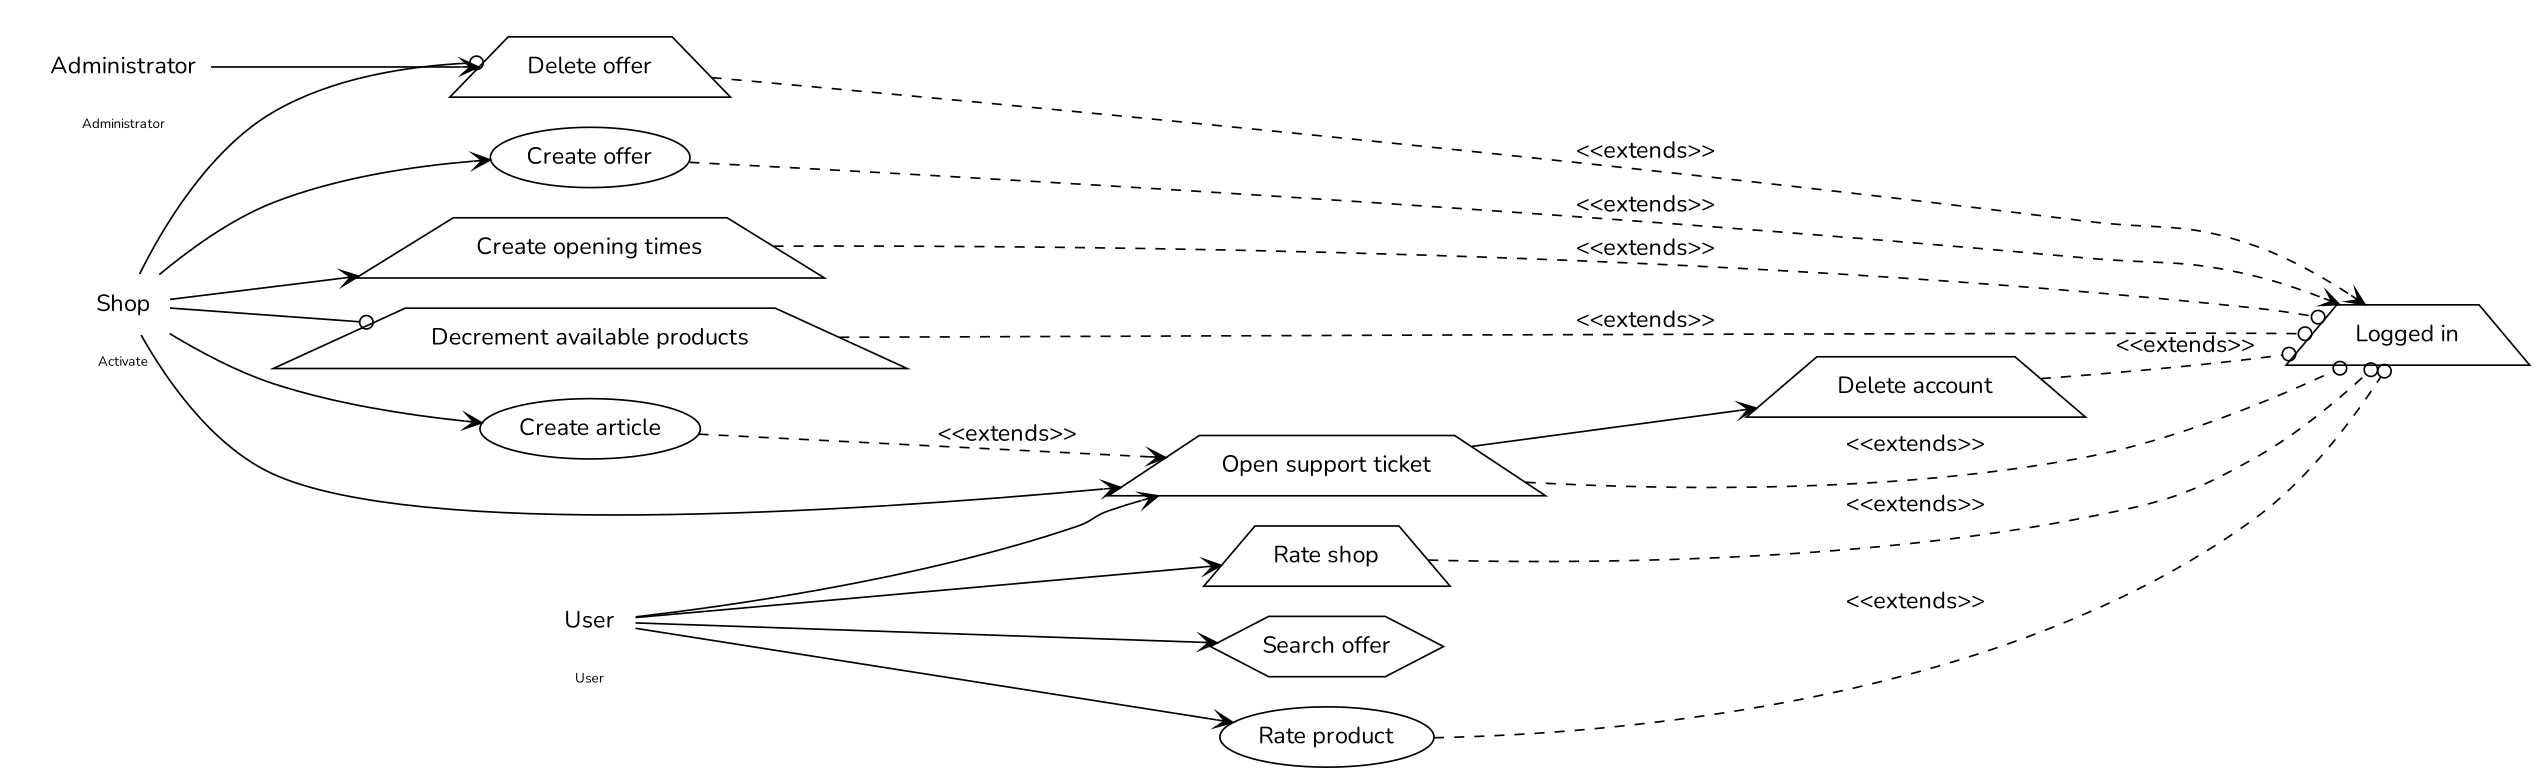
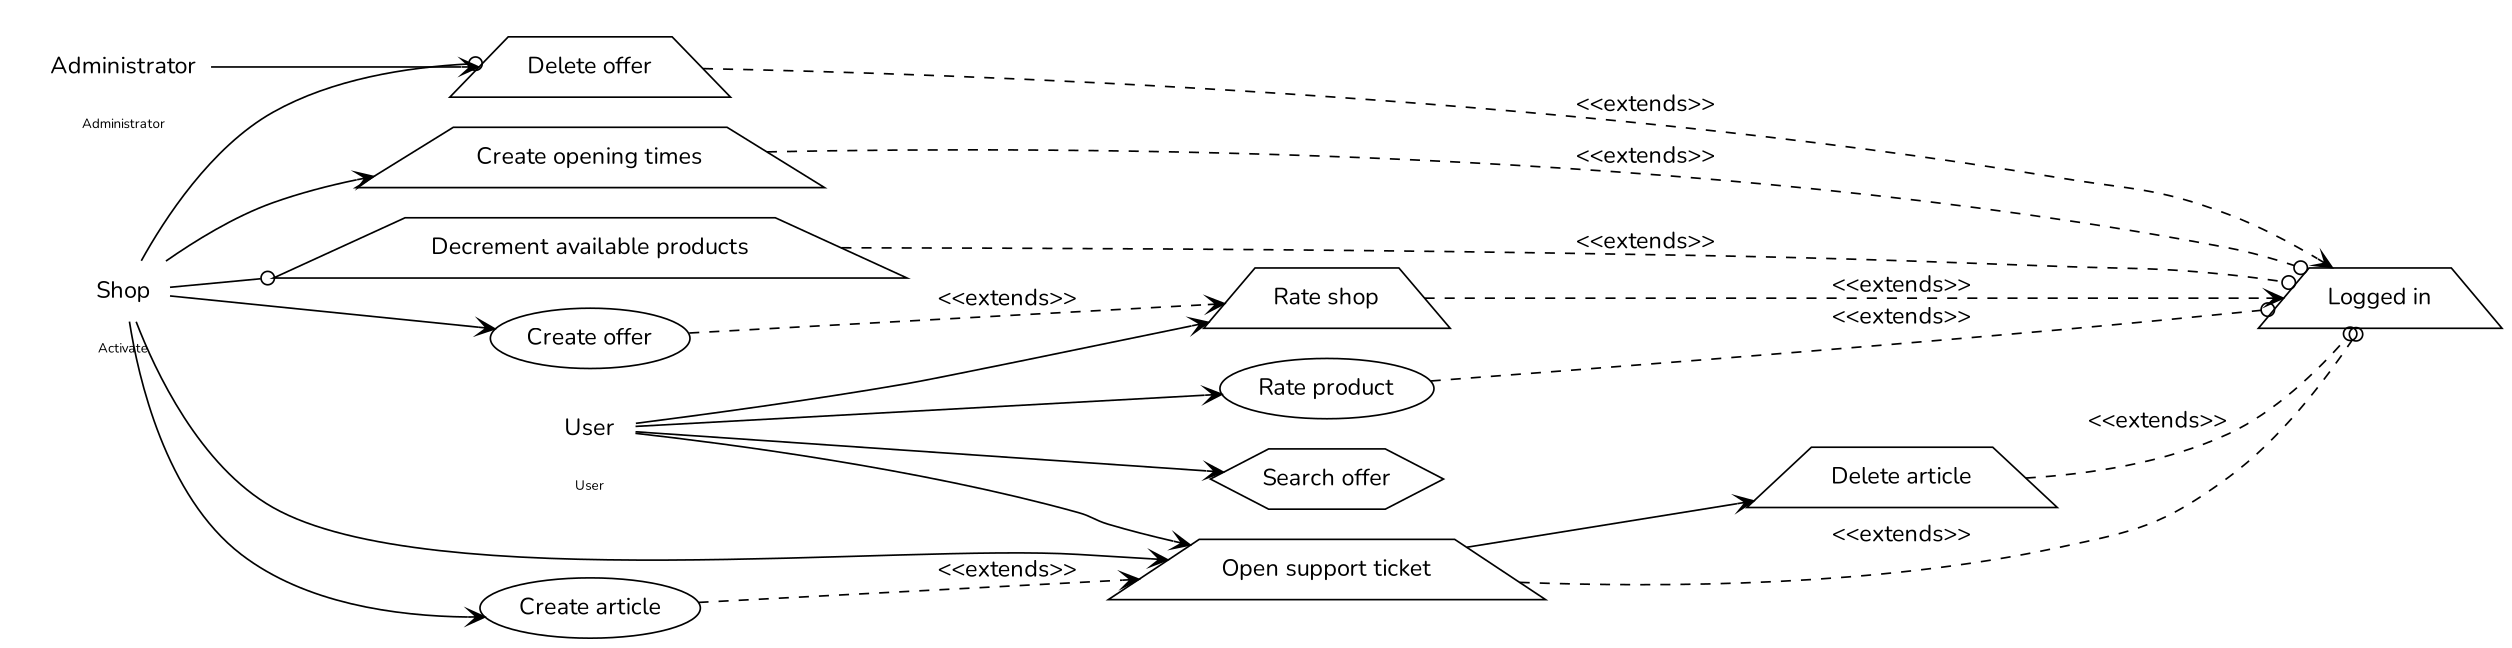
  digraph {
    fontname=Nunito
    fontsize=8
    labelloc=b
    peripheries=0
    rankdir=LR
    node [fontname=Nunito shape=trapezium style=solid]
    edge [arrowhead=vee fontname=Nunito]
    Administrator [peripheries=0 shape=plaintext style=""]
    User [peripheries=0 shape=plaintext style=""]
    Shop [peripheries=0 shape=plaintext style=""]
    n4 [label="Delete offer"]
    n5 [label="Open support ticket"]
    n6 [label="Rate product" shape=ellipse]
    n7 [label="Rate shop"]
    n8 [label="Search offer" shape=hexagon]
    n9 [label="Create article" shape=ellipse]
    n10 [label="Create offer" shape=ellipse]
    n11 [label="Create opening times"]
    n12 [label="Decrement available products"]
-   n13 [label="Delete account"]
+   n13 [label="Delete article"]
    n14 [label="Logged in"]
    subgraph cluster_1 {
      label=Administrator
      Administrator
    }
    subgraph cluster_2 {
      label=User
      User
    }
    subgraph cluster_3 {
      label=Activate
      Shop
    }
    Administrator -> n4
    User -> n5
    User -> n6
    User -> n7
    User -> n8
    Shop -> n4 [arrowhead=odot]
    Shop -> n5
    Shop -> n9
    Shop -> n10
    Shop -> n11
    Shop -> n12 [arrowhead=odot]
    n4 -> n14 [label="<<extends>>" style=dashed]
    n5 -> n13
    n5 -> n14 [arrowhead=odot label="<<extends>>" style=dashed]
    n6 -> n14 [arrowhead=odot label="<<extends>>" style=dashed]
-   n7 -> n14 [arrowhead=odot label="<<extends>>" style=dashed]
+   n7 -> n14 [label="<<extends>>" style=dashed]
    n9 -> n5 [label="<<extends>>" style=dashed]
-   n10 -> n14 [label="<<extends>>" style=dashed]
+   n10 -> n7 [label="<<extends>>" style=dashed]
    n11 -> n14 [arrowhead=odot label="<<extends>>" style=dashed]
    n12 -> n14 [arrowhead=odot label="<<extends>>" style=dashed]
    n13 -> n14 [arrowhead=odot label="<<extends>>" style=dashed]
  }
